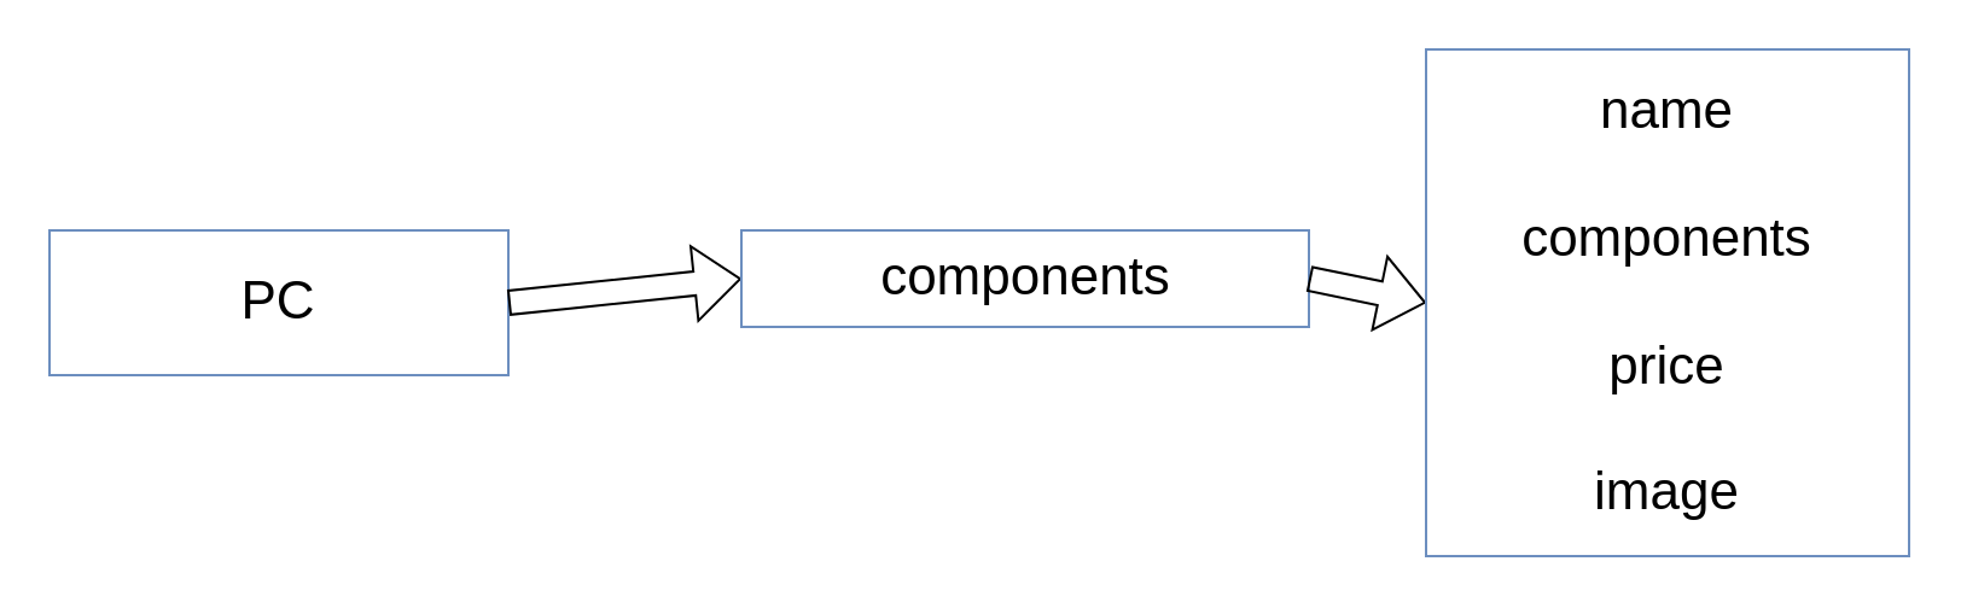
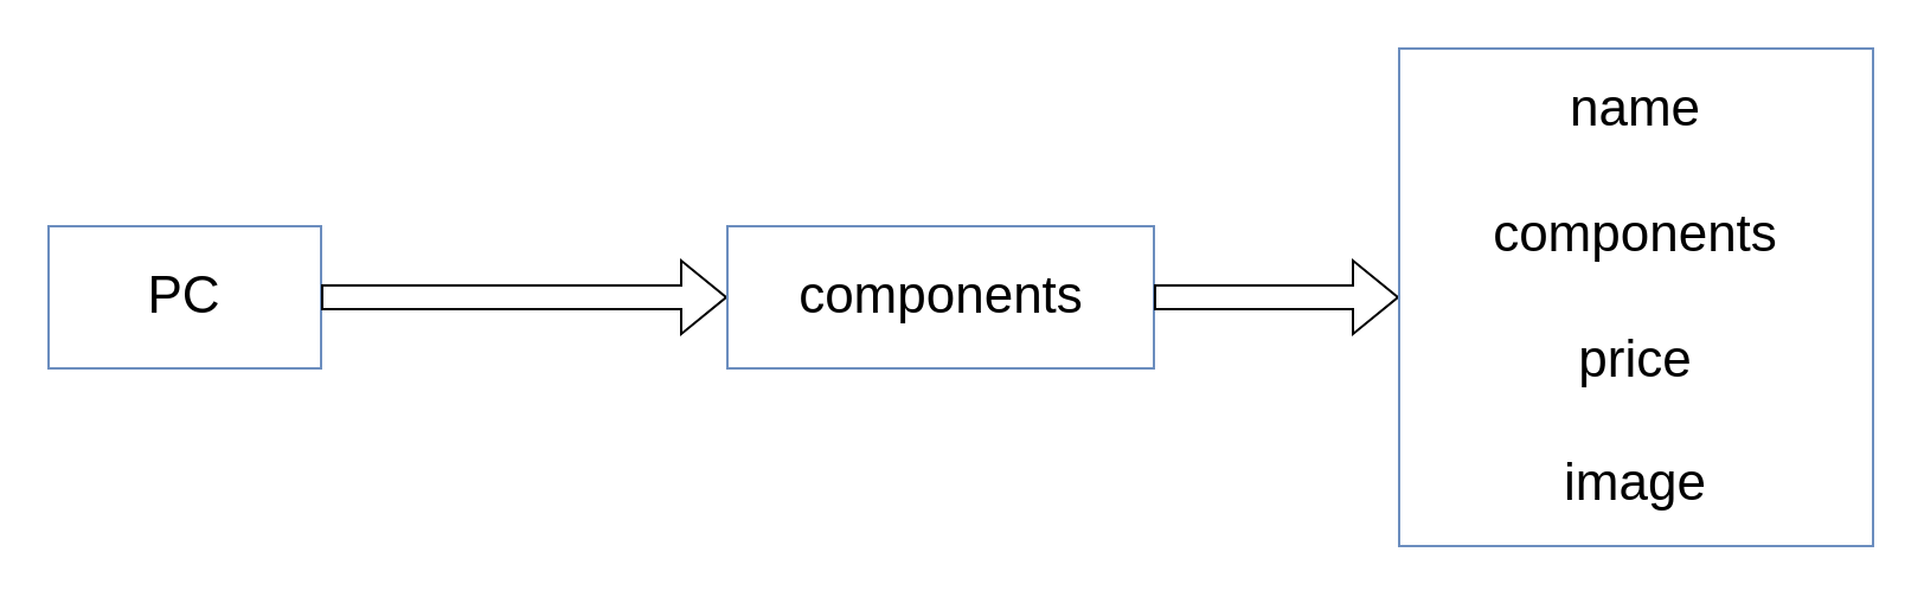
  <mxCell id="0" />
  <mxCell id="1" parent="0" />
- <mxCell id="2" value="&lt;font style=&quot;font-size: 22px;&quot;&gt;PC&lt;/font&gt;" style="rounded=0;whiteSpace=wrap;html=1;fillColor=default;strokeColor=#6c8ebf;" parent="1" vertex="1"><mxGeometry x="20" y="95" width="190" height="60" as="geometry" /></mxCell>
+ <mxCell id="2" value="&lt;font style=&quot;font-size: 22px;&quot;&gt;PC&lt;/font&gt;" style="rounded=0;whiteSpace=wrap;html=1;fillColor=default;strokeColor=#6c8ebf;" parent="1" vertex="1"><mxGeometry x="20" y="95" width="115" height="60" as="geometry" /></mxCell>
  <mxCell id="3" value="" style="shape=flexArrow;endArrow=classic;html=1;rounded=0;exitX=1;exitY=0.5;exitDx=0;exitDy=0;entryX=0;entryY=0.5;entryDx=0;entryDy=0;" parent="1" source="2" target="4" edge="1"><mxGeometry width="50" height="50" relative="1" as="geometry"><mxPoint x="440" y="140" as="sourcePoint" /><mxPoint x="470" y="170" as="targetPoint" /><Array as="points" /></mxGeometry></mxCell>
- <mxCell id="4" value="&lt;font style=&quot;font-size: 22px;&quot;&gt;components&lt;/font&gt;" style="rounded=0;whiteSpace=wrap;html=1;fillColor=default;strokeColor=#6c8ebf;" parent="1" vertex="1"><mxGeometry x="306.5" y="95" width="235" height="40" as="geometry" /></mxCell>
+ <mxCell id="4" value="&lt;font style=&quot;font-size: 22px;&quot;&gt;components&lt;/font&gt;" style="rounded=0;whiteSpace=wrap;html=1;fillColor=default;strokeColor=#6c8ebf;" parent="1" vertex="1"><mxGeometry x="306.5" y="95" width="180" height="60" as="geometry" /></mxCell>
  <mxCell id="5" value="" style="shape=flexArrow;endArrow=classic;html=1;rounded=0;exitX=1;exitY=0.5;exitDx=0;exitDy=0;entryX=0;entryY=0.5;entryDx=0;entryDy=0;" parent="1" source="4" target="6" edge="1"><mxGeometry width="50" height="50" relative="1" as="geometry"><mxPoint x="670" y="120" as="sourcePoint" /><mxPoint x="770" y="130" as="targetPoint" /><Array as="points" /></mxGeometry></mxCell>
  <mxCell id="6" value="&lt;font style=&quot;font-size: 22px;&quot;&gt;name&lt;/font&gt;&lt;div style=&quot;font-size: 22px;&quot;&gt;&lt;font style=&quot;font-size: 22px;&quot;&gt;&lt;br&gt;&lt;/font&gt;&lt;div style=&quot;&quot;&gt;&lt;font style=&quot;font-size: 22px;&quot;&gt;components&lt;/font&gt;&lt;/div&gt;&lt;div style=&quot;&quot;&gt;&lt;font style=&quot;font-size: 22px;&quot;&gt;&lt;br&gt;&lt;/font&gt;&lt;/div&gt;&lt;div style=&quot;&quot;&gt;&lt;font style=&quot;font-size: 22px;&quot;&gt;price&lt;/font&gt;&lt;/div&gt;&lt;div style=&quot;&quot;&gt;&lt;font style=&quot;font-size: 22px;&quot;&gt;&lt;br&gt;&lt;/font&gt;&lt;/div&gt;&lt;div style=&quot;&quot;&gt;&lt;font style=&quot;font-size: 22px;&quot;&gt;image&lt;/font&gt;&lt;/div&gt;&lt;/div&gt;" style="rounded=0;whiteSpace=wrap;html=1;fillColor=default;strokeColor=#6c8ebf;" parent="1" vertex="1"><mxGeometry x="590" y="20" width="200" height="210" as="geometry" /></mxCell>
